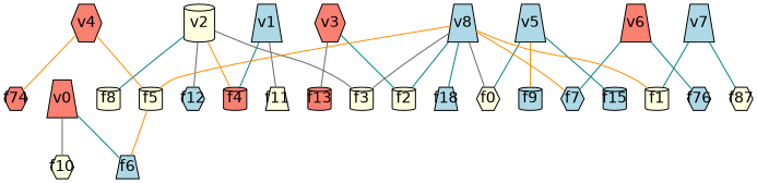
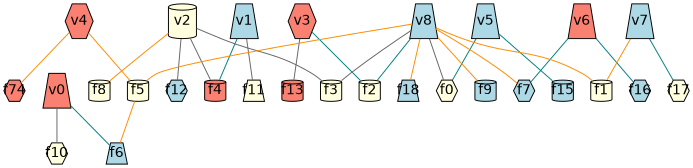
  graph {
    fontname="DejaVu Sans"
    node [fillcolor=lightblue fixedsize=true fontname="DejaVu Sans" shape=cylinder style=filled]
    edge [color=teal fontname="DejaVu Sans"]
    v0 [fillcolor=salmon shape=trapezium width=0.4]
    f6 [height=0.3 shape=trapezium width=0.3]
    f10 [fillcolor=lightyellow height=0.3 shape=hexagon width=0.3]
    v1 [shape=trapezium width=0.4]
    f4 [fillcolor=salmon height=0.3 width=0.3]
    f11 [fillcolor=lightyellow height=0.3 shape=trapezium width=0.3]
    v2 [fillcolor=lightyellow width=0.4]
    f3 [fillcolor=lightyellow height=0.3 width=0.3]
    f8 [fillcolor=lightyellow height=0.3 width=0.3]
    f12 [height=0.3 shape=hexagon width=0.3]
    v3 [fillcolor=salmon shape=hexagon width=0.4]
    f2 [fillcolor=lightyellow height=0.3 width=0.3]
    f13 [fillcolor=salmon height=0.3 width=0.3]
    v4 [fillcolor=salmon shape=hexagon width=0.4]
    f5 [fillcolor=lightyellow height=0.3 width=0.3]
    n16 [fillcolor=salmon height=0.3 label=f74 shape=hexagon width=0.3]
    v5 [shape=trapezium width=0.4]
    f0 [fillcolor=lightyellow height=0.3 shape=hexagon width=0.3]
    f15 [height=0.3 width=0.3]
    v6 [fillcolor=salmon shape=trapezium width=0.4]
    f7 [height=0.3 shape=hexagon width=0.3]
-   f16 [height=0.3 shape=hexagon width=0.3 label=f76]
+   f16 [height=0.3 shape=hexagon width=0.3]
    v7 [shape=trapezium width=0.4]
    f1 [fillcolor=lightyellow height=0.3 width=0.3]
-   f17 [fillcolor=lightyellow height=0.3 shape=hexagon width=0.3 label=f87]
+   f17 [fillcolor=lightyellow height=0.3 shape=hexagon width=0.3]
    v8 [shape=trapezium width=0.4]
    f9 [height=0.3 width=0.3]
    f18 [height=0.3 shape=trapezium width=0.3]
    v0 -- f6
    v0 -- f10 [color=gray40]
    v1 -- f4
    v1 -- f11 [color=gray40]
-   v2 -- f4 [color=darkorange]
+   v2 -- f4 [color=gray40]
    v2 -- f3 [color=gray40]
-   v2 -- f8
+   v2 -- f8 [color=darkorange]
    v2 -- f12 [color=gray40]
    v3 -- f2
    v3 -- f13 [color=gray40]
    v4 -- f5 [color=darkorange]
    v4 -- n16 [color=darkorange]
    f5 -- f6 [color=darkorange]
    v5 -- f0
    v5 -- f15
    v6 -- f7
    v6 -- f16
-   v7 -- f1
+   v7 -- f1 [color=darkorange]
    v7 -- f17
    v8 -- f3 [color=gray40]
    v8 -- f2
    v8 -- f5 [color=darkorange]
    v8 -- f0 [color=gray40]
    v8 -- f7 [color=darkorange]
    v8 -- f1 [color=darkorange]
-   v5 -- f9 [color=darkorange]
-   v8 -- f18
+   v8 -- f9 [color=darkorange]
+   v8 -- f18 [color=darkorange]
  }
